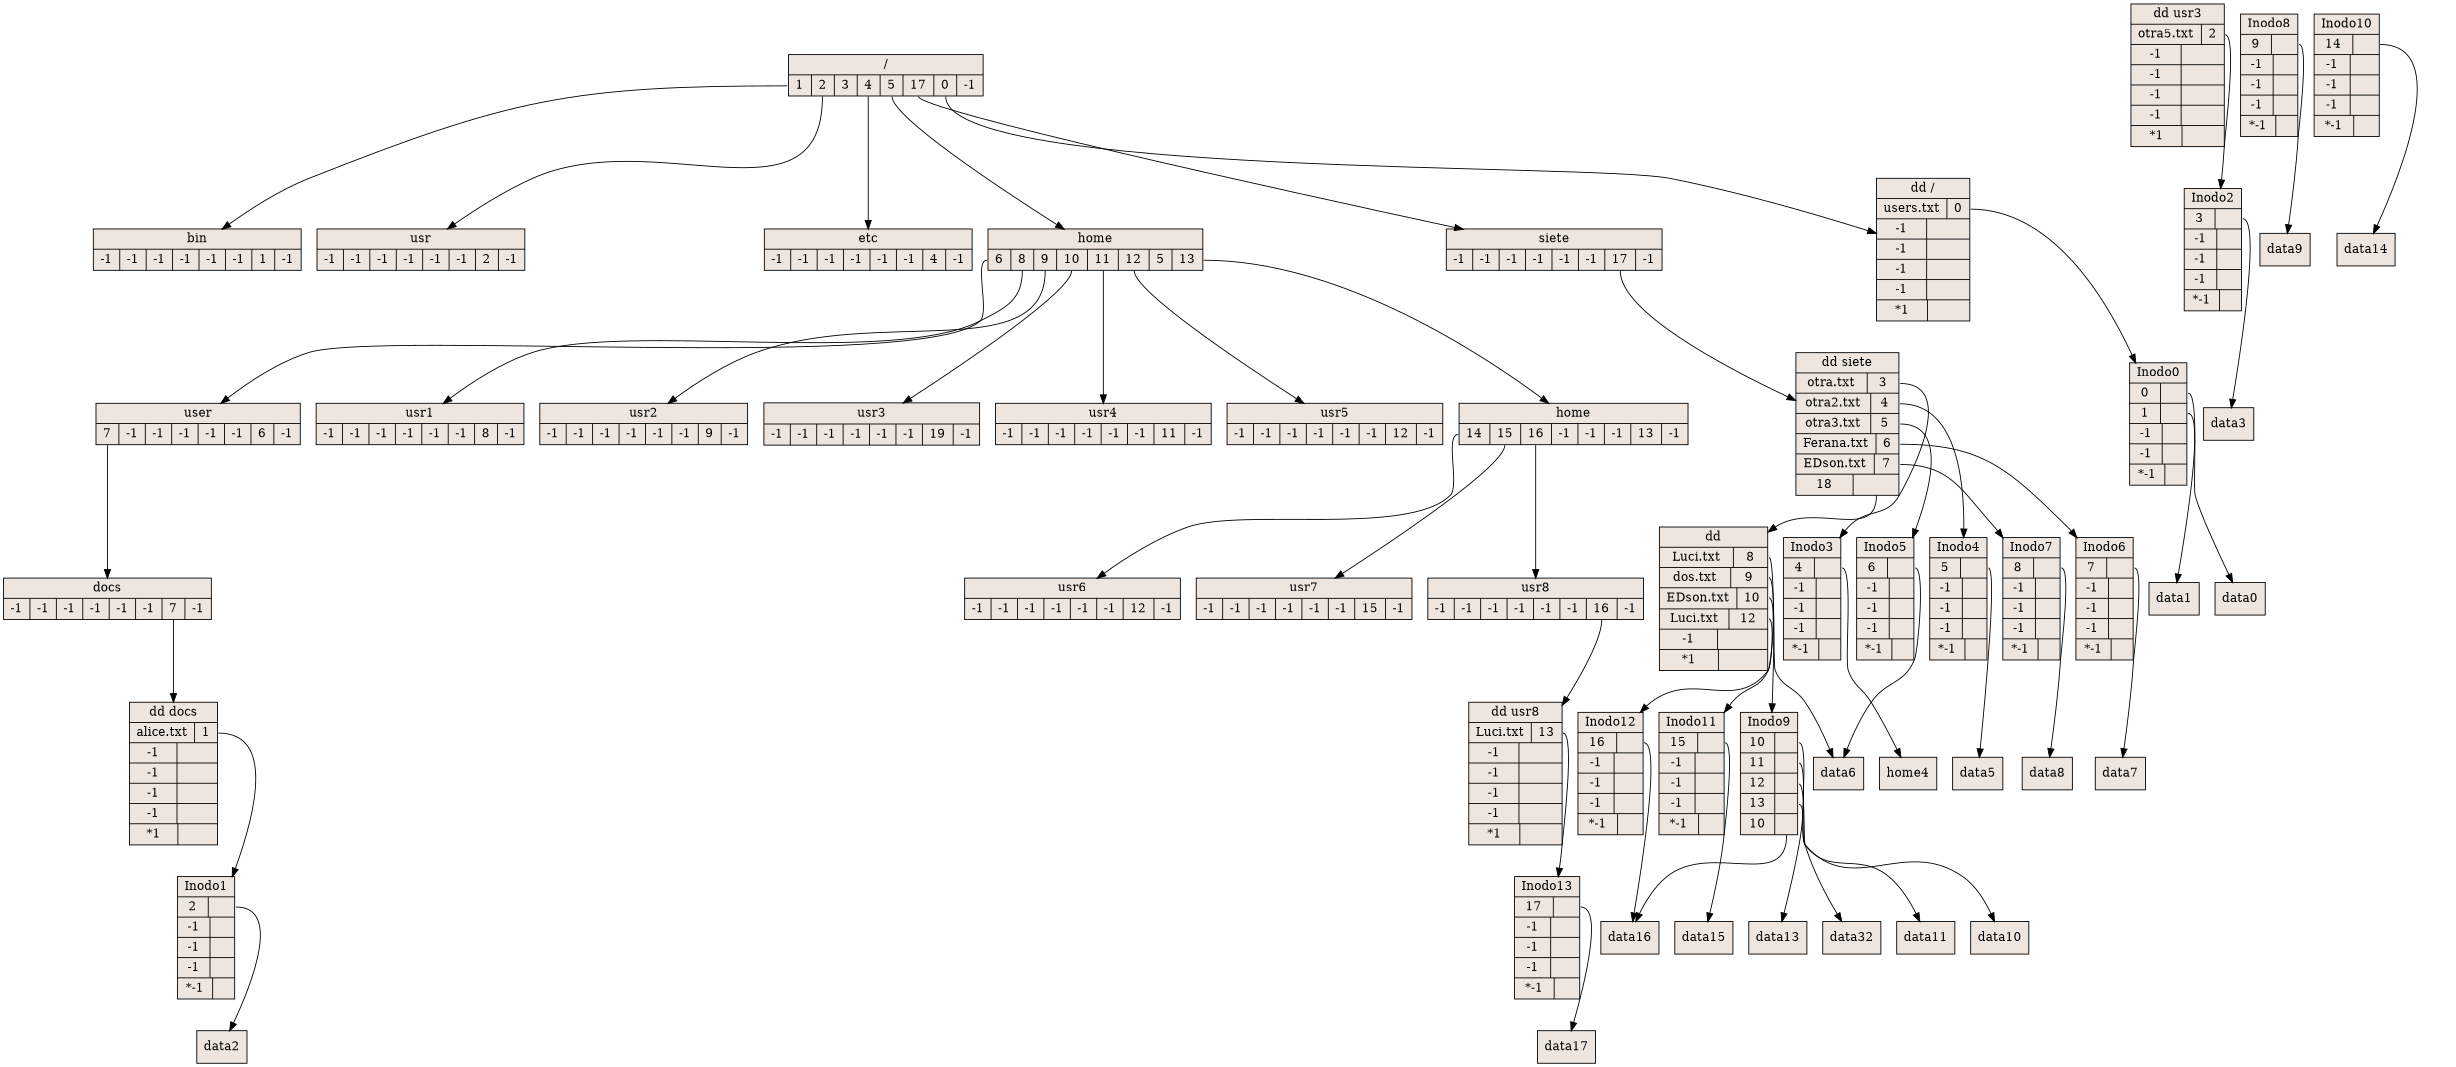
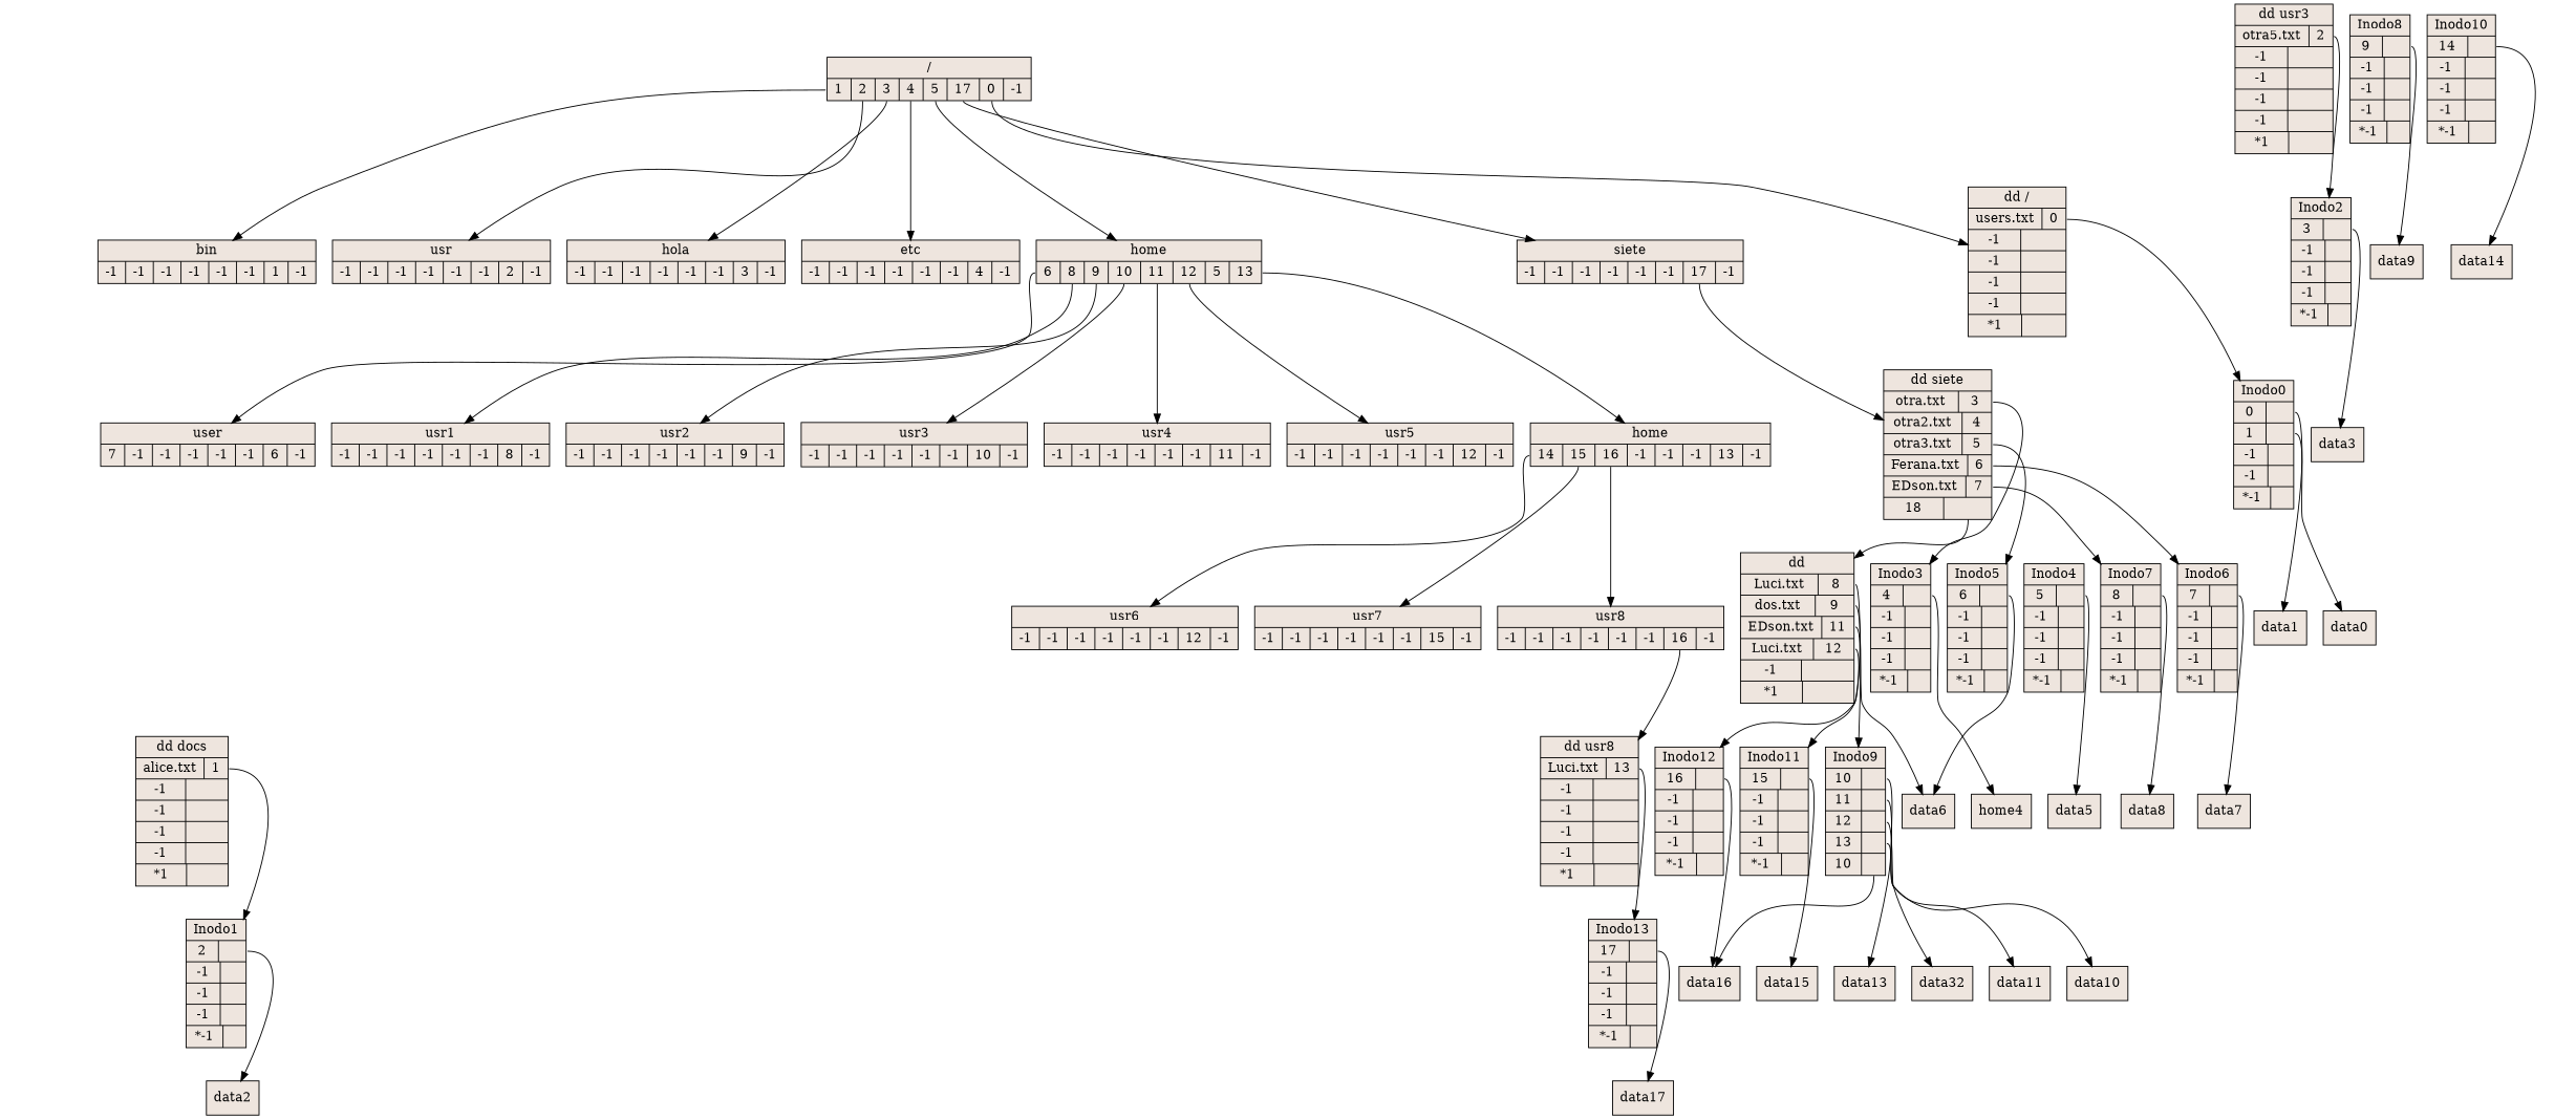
  digraph {
    rankdir=TB
    node [fillcolor=seashell2 shape=record style=filled]
    edge [tailport=f0]
    n1 [label="{/|{<f0> 1|<f1>2|<f2> 3|<f3> 4|<f4> 5|<f5>17|<f6>0|<f7> -1}}"]
    n2 [label="{bin|{<f0> -1|<f1>-1|<f2> -1|<f3> -1|<f4> -1|<f5>-1|<f6>1|<f7> -1}}"]
    n3 [label="{usr|{<f0> -1|<f1>-1|<f2> -1|<f3> -1|<f4> -1|<f5>-1|<f6>2|<f7> -1}}"]
+   n4 [label="{hola|{<f0> -1|<f1>-1|<f2> -1|<f3> -1|<f4> -1|<f5>-1|<f6>3|<f7> -1}}"]
    n5 [label="{etc|{<f0> -1|<f1>-1|<f2> -1|<f3> -1|<f4> -1|<f5>-1|<f6>4|<f7> -1}}"]
    n6 [label="{home|{<f0> 6|<f1>8|<f2> 9|<f3> 10|<f4> 11|<f5>12|<f6>5|<f7> 13}}"]
    n7 [label="{siete|{<f0> -1|<f1>-1|<f2> -1|<f3> -1|<f4> -1|<f5>-1|<f6>17|<f7> -1}}"]
    n8 [label="{ dd /|{<f0> users.txt| <f1> 0} |{-1 | } |{-1 | } |{-1 | } |{-1 | } |{*1 | <f10>  }}"]
    n9 [label="{user|{<f0> 7|<f1>-1|<f2> -1|<f3> -1|<f4> -1|<f5>-1|<f6>6|<f7> -1}}"]
    n10 [label="{usr1|{<f0> -1|<f1>-1|<f2> -1|<f3> -1|<f4> -1|<f5>-1|<f6>8|<f7> -1}}"]
    n11 [label="{usr2|{<f0> -1|<f1>-1|<f2> -1|<f3> -1|<f4> -1|<f5>-1|<f6>9|<f7> -1}}"]
-   n12 [label="{usr3|{<f0> -1|<f1>-1|<f2> -1|<f3> -1|<f4> -1|<f5>-1|<f6>19|<f7> -1}}"]
+   n12 [label="{usr3|{<f0> -1|<f1>-1|<f2> -1|<f3> -1|<f4> -1|<f5>-1|<f6>10|<f7> -1}}"]
    n13 [label="{usr4|{<f0> -1|<f1>-1|<f2> -1|<f3> -1|<f4> -1|<f5>-1|<f6>11|<f7> -1}}"]
    n14 [label="{usr5|{<f0> -1|<f1>-1|<f2> -1|<f3> -1|<f4> -1|<f5>-1|<f6>12|<f7> -1}}"]
    n15 [label="{home|{<f0> 14|<f1>15|<f2> 16|<f3> -1|<f4> -1|<f5>-1|<f6>13|<f7> -1}}"]
    n16 [label="{ dd siete|{<f0> otra.txt| <f1> 3} |{<f1> otra2.txt| <f2> 4} |{<f2> otra3.txt| <f3> 5} |{<f3> Ferana.txt| <f4> 6} |{<f4> EDson.txt| <f5> 7} |{18 | <f10>  }}"]
    n17 [label="{Inodo0|{0| <f0> }|{1| <f1> }|{-1 | <f2> }|{-1| <f3> }|{*-1 | <f4> }}"]
-   n18 [label="{docs|{<f0> -1|<f1>-1|<f2> -1|<f3> -1|<f4> -1|<f5>-1|<f6>7|<f7> -1}}"]
    n19 [label="{usr6|{<f0> -1|<f1>-1|<f2> -1|<f3> -1|<f4> -1|<f5>-1|<f6>12|<f7> -1}}"]
    n20 [label="{usr7|{<f0> -1|<f1>-1|<f2> -1|<f3> -1|<f4> -1|<f5>-1|<f6>15|<f7> -1}}"]
    n21 [label="{usr8|{<f0> -1|<f1>-1|<f2> -1|<f3> -1|<f4> -1|<f5>-1|<f6>16|<f7> -1}}"]
    n22 [label="{Inodo3|{4| <f0> }|{-1| <f1> }|{-1 | <f2> }|{-1| <f3> }|{*-1 | <f4> }}"]
    n23 [label="{Inodo4|{5| <f0> }|{-1| <f1> }|{-1 | <f2> }|{-1| <f3> }|{*-1 | <f4> }}"]
    n24 [label="{Inodo5|{6| <f0> }|{-1| <f1> }|{-1 | <f2> }|{-1| <f3> }|{*-1 | <f4> }}"]
    n25 [label="{Inodo6|{7| <f0> }|{-1| <f1> }|{-1 | <f2> }|{-1| <f3> }|{*-1 | <f4> }}"]
    n26 [label="{Inodo7|{8| <f0> }|{-1| <f1> }|{-1 | <f2> }|{-1| <f3> }|{*-1 | <f4> }}"]
-   n27 [label="{ dd |{<f0> Luci.txt| <f1> 8} |{<f1> dos.txt| <f2> 9} |{<f2> EDson.txt| <f3> 10} |{<f3> Luci.txt| <f4> 12} |{-1 | } |{*1 | <f10>  }}"]
+   n27 [label="{ dd |{<f0> Luci.txt| <f1> 8} |{<f1> dos.txt| <f2> 9} |{<f2> EDson.txt| <f3> 11} |{<f3> Luci.txt| <f4> 12} |{-1 | } |{*1 | <f10>  }}"]
    data0
    data1
    n30 [label="{ dd docs|{<f0> alice.txt| <f1> 1} |{-1 | } |{-1 | } |{-1 | } |{-1 | } |{*1 | <f10>  }}"]
    n31 [label="{ dd usr3|{<f0> otra5.txt| <f1> 2} |{-1 | } |{-1 | } |{-1 | } |{-1 | } |{*1 | <f10>  }}"]
    n32 [label="{Inodo2|{3| <f0> }|{-1| <f1> }|{-1 | <f2> }|{-1| <f3> }|{*-1 | <f4> }}"]
    n33 [label="{ dd usr8|{<f0> Luci.txt| <f1> 13} |{-1 | } |{-1 | } |{-1 | } |{-1 | } |{*1 | <f10>  }}"]
    n34 [label="{Inodo1|{2| <f0> }|{-1| <f1> }|{-1 | <f2> }|{-1| <f3> }|{*-1 | <f4> }}"]
    data2
    data3
    n37 [label="{Inodo13|{17| <f0> }|{-1| <f1> }|{-1 | <f2> }|{-1| <f3> }|{*-1 | <f4> }}"]
    data17
    n39 [label=home4]
    data5
    data6
    data7
    data8
    n44 [label="{Inodo9|{10| <f0> }|{11| <f1> }|{12 | <f2> }|{13| <f3> }|{10 | <f4> }}"]
    n45 [label="{Inodo11|{15| <f0> }|{-1| <f1> }|{-1 | <f2> }|{-1| <f3> }|{*-1 | <f4> }}"]
    n46 [label="{Inodo12|{16| <f0> }|{-1| <f1> }|{-1 | <f2> }|{-1| <f3> }|{*-1 | <f4> }}"]
    n47 [label="{Inodo8|{9| <f0> }|{-1| <f1> }|{-1 | <f2> }|{-1| <f3> }|{*-1 | <f4> }}"]
    data9
    data10
    data11
    n51 [label=data32]
    data13
    data16
    data15
    n55 [label="{Inodo10|{14| <f0> }|{-1| <f1> }|{-1 | <f2> }|{-1| <f3> }|{*-1 | <f4> }}"]
    data14
    n1 -> n2
    n1 -> n3 [tailport=f1]
+   n1 -> n4 [tailport=f2]
    n1 -> n5 [tailport=f3]
    n1 -> n6 [tailport=f4]
    n1 -> n7 [tailport=f5]
    n1 -> n8 [tailport=f6]
    n6 -> n9
    n6 -> n10 [tailport=f1]
    n6 -> n11 [tailport=f2]
    n6 -> n12 [tailport=f3]
    n6 -> n13 [tailport=f4]
    n6 -> n14 [tailport=f5]
    n6 -> n15 [tailport=f7]
    n7 -> n16 [tailport=f6]
    n8 -> n17 [tailport=f1]
-   n9 -> n18
    n15 -> n19
    n15 -> n20 [tailport=f1]
    n15 -> n21 [tailport=f2]
    n16 -> n22 [tailport=f1]
-   n16 -> n23 [tailport=f2]
    n16 -> n24 [tailport=f3]
    n16 -> n25 [tailport=f4]
    n16 -> n26 [tailport=f5]
    n16 -> n27 [tailport=f10]
    n17 -> data0
    n17 -> data1 [tailport=f1]
-   n18 -> n30 [tailport=f6]
    n21 -> n33 [tailport=f6]
    n22 -> n39
    n23 -> data5
    n24 -> data6
    n25 -> data7
    n26 -> data8
    n27 -> data6 [tailport=f1]
    n27 -> n44 [tailport=f2]
    n27 -> n45 [tailport=f3]
    n27 -> n46 [tailport=f4]
    n30 -> n34 [tailport=f1]
    n31 -> n32 [tailport=f1]
    n32 -> data3
    n33 -> n37 [tailport=f1]
    n34 -> data2
    n37 -> data17
    n44 -> data10
    n44 -> data11 [tailport=f1]
    n44 -> n51 [tailport=f2]
    n44 -> data13 [tailport=f3]
    n44 -> data16 [tailport=f4]
    n45 -> data15
    n46 -> data16
    n47 -> data9
    n55 -> data14
  }
